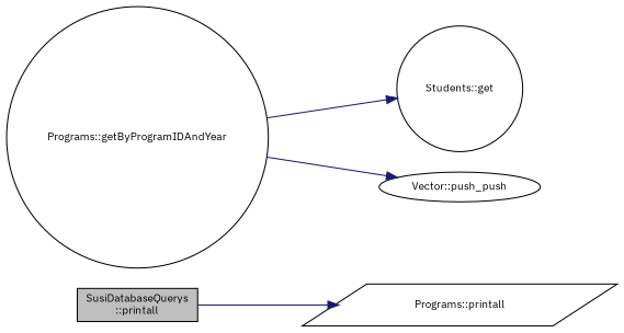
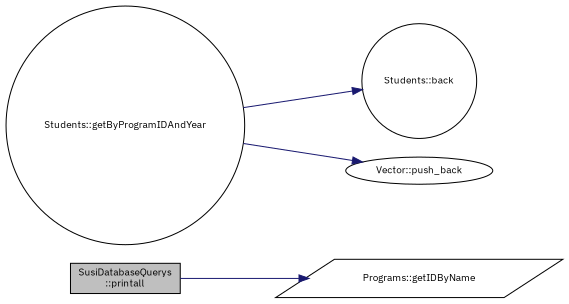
  digraph {
    fontname="IBM Plex Sans"
    rankdir=LR
    node [color=black fillcolor=white fontname="IBM Plex Sans" fontsize=10 shape=circle style=filled]
    edge [color=midnightblue fontname="IBM Plex Sans" fontsize=10 labelfontname=Helvetica labelfontsize=10 style=solid]
    n1 [fillcolor=grey75 fontcolor=black height=0.2 label="SusiDatabaseQuerys\l::printall" shape=box width=0.4]
-   n2 [height=0.2 label="Programs::printall" shape=parallelogram width=0.4]
-   n3 [height=0.2 label="Programs::getByProgramIDAndYear" width=0.4]
-   n4 [height=0.2 label="Students::get" width=0.4]
-   n5 [height=0.2 label="Vector::push_push" shape=ellipse width=0.4]
+   n2 [height=0.2 label="Programs::getIDByName" shape=parallelogram width=0.4]
+   n3 [height=0.2 label="Students::getByProgramIDAndYear" width=0.4]
+   n4 [height=0.2 label="Students::back" width=0.4]
+   n5 [height=0.2 label="Vector::push_back" shape=ellipse width=0.4]
    n1 -> n2
    n3 -> n4
    n3 -> n5
  }
